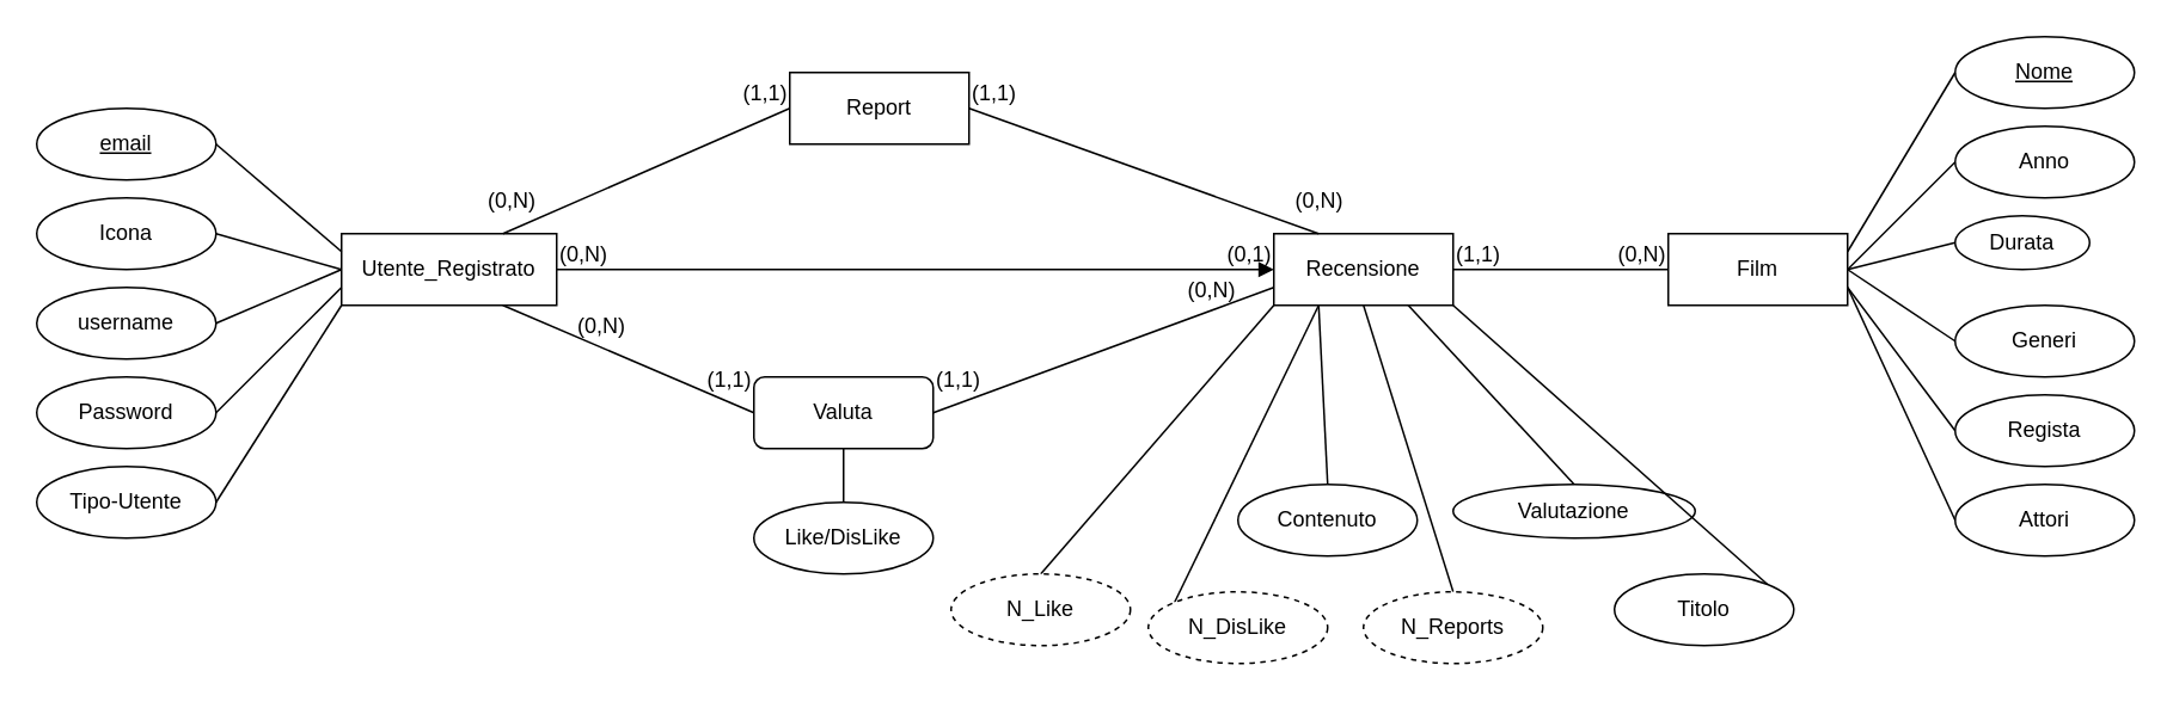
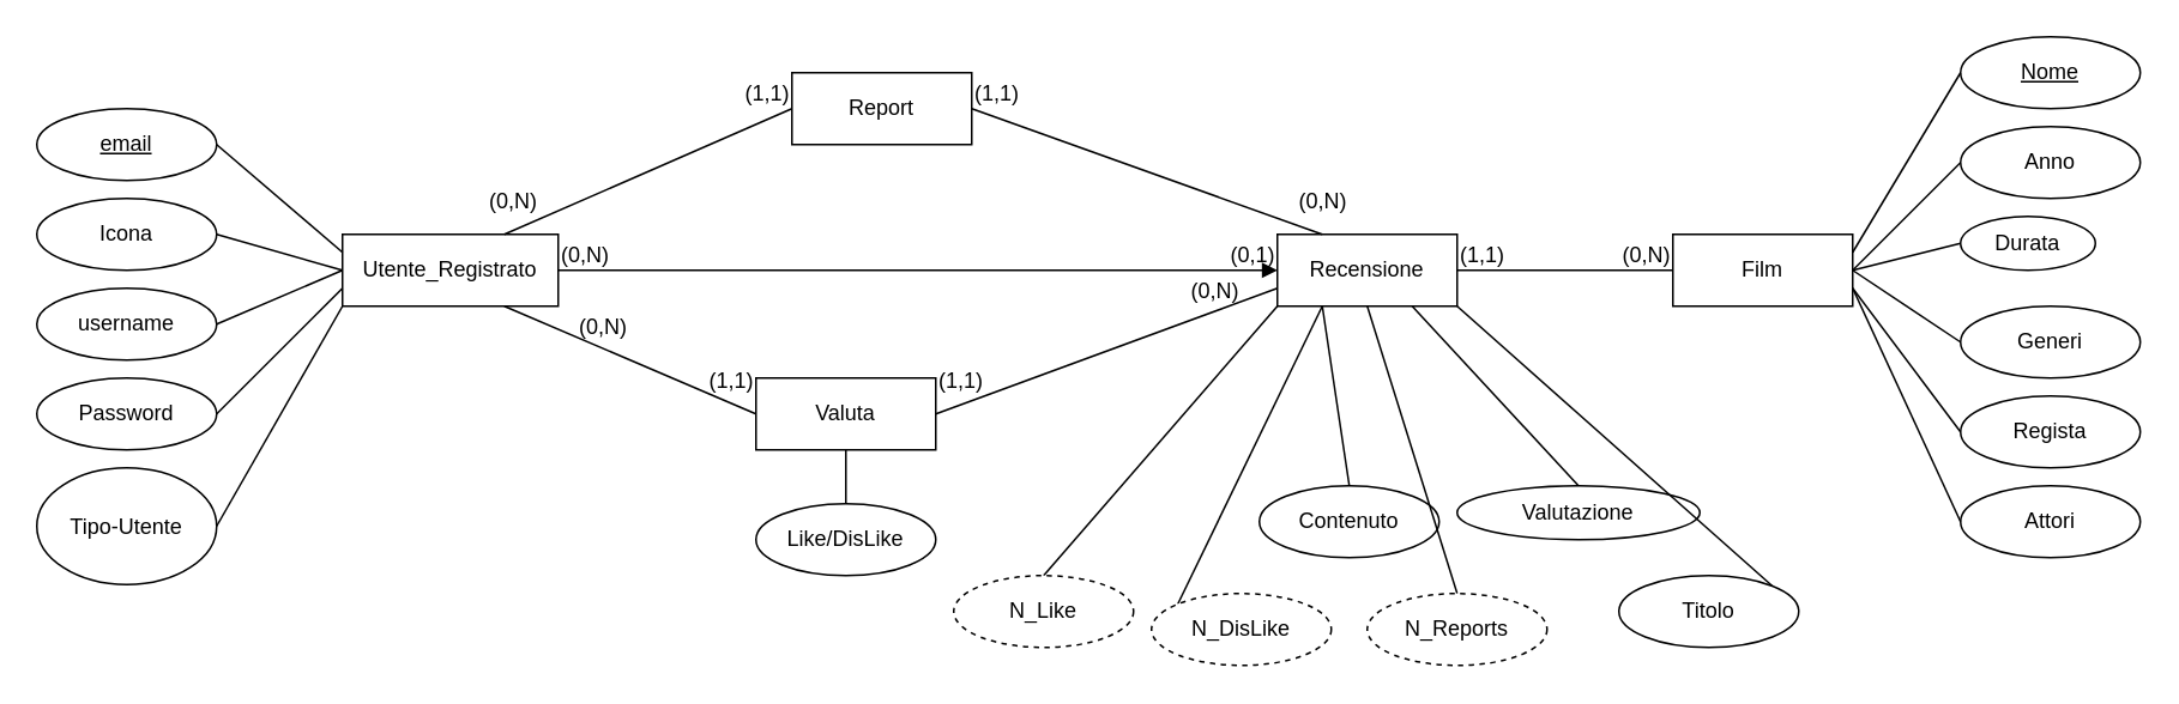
  <mxCell id="0" />
  <mxCell id="1" parent="0" />
  <mxCell id="2" value="Utente_Registrato" style="whiteSpace=wrap;html=1;align=center;" parent="1" vertex="1"><mxGeometry x="190" y="130" width="120" height="40" as="geometry" /></mxCell>
  <mxCell id="3" value="username" style="ellipse;whiteSpace=wrap;html=1;align=center;" parent="1" vertex="1"><mxGeometry x="20" y="160" width="100" height="40" as="geometry" /></mxCell>
  <mxCell id="4" value="email" style="ellipse;whiteSpace=wrap;html=1;align=center;fontStyle=4;" parent="1" vertex="1"><mxGeometry x="20" y="60" width="100" height="40" as="geometry" /></mxCell>
  <mxCell id="5" value="Password" style="ellipse;whiteSpace=wrap;html=1;align=center;" parent="1" vertex="1"><mxGeometry x="20" y="210" width="100" height="40" as="geometry" /></mxCell>
  <mxCell id="6" value="Icona" style="ellipse;whiteSpace=wrap;html=1;align=center;" parent="1" vertex="1"><mxGeometry x="20" y="110" width="100" height="40" as="geometry" /></mxCell>
  <mxCell id="7" value="" style="endArrow=none;html=1;rounded=0;exitX=1;exitY=0.5;exitDx=0;exitDy=0;entryX=0;entryY=0.25;entryDx=0;entryDy=0;" parent="1" source="4" target="2" edge="1"><mxGeometry relative="1" as="geometry"><mxPoint x="160" y="150" as="sourcePoint" /><mxPoint x="190" y="120" as="targetPoint" /></mxGeometry></mxCell>
  <mxCell id="8" value="" style="endArrow=none;html=1;rounded=0;exitX=1;exitY=0.5;exitDx=0;exitDy=0;entryX=0;entryY=0.5;entryDx=0;entryDy=0;" parent="1" source="6" target="2" edge="1"><mxGeometry relative="1" as="geometry"><mxPoint x="160" y="150" as="sourcePoint" /><mxPoint x="320" y="150" as="targetPoint" /></mxGeometry></mxCell>
  <mxCell id="9" value="" style="endArrow=none;html=1;rounded=0;exitX=1;exitY=0.5;exitDx=0;exitDy=0;entryX=0;entryY=0.5;entryDx=0;entryDy=0;" parent="1" source="3" target="2" edge="1"><mxGeometry relative="1" as="geometry"><mxPoint x="160" y="150" as="sourcePoint" /><mxPoint x="320" y="150" as="targetPoint" /></mxGeometry></mxCell>
  <mxCell id="10" value="" style="endArrow=none;html=1;rounded=0;entryX=1;entryY=0.5;entryDx=0;entryDy=0;exitX=0;exitY=0.75;exitDx=0;exitDy=0;" parent="1" source="2" target="5" edge="1"><mxGeometry relative="1" as="geometry"><mxPoint x="160" y="150" as="sourcePoint" /><mxPoint x="320" y="150" as="targetPoint" /></mxGeometry></mxCell>
- <mxCell id="11" value="Tipo-Utente" style="ellipse;whiteSpace=wrap;html=1;align=center;" parent="1" vertex="1"><mxGeometry x="20" y="260" width="100" height="40" as="geometry" /></mxCell>
+ <mxCell id="11" value="Tipo-Utente" style="ellipse;whiteSpace=wrap;html=1;align=center;" parent="1" vertex="1"><mxGeometry x="20" y="260" width="100" height="65" as="geometry" /></mxCell>
  <mxCell id="12" value="" style="endArrow=none;html=1;rounded=0;exitX=1;exitY=0.5;exitDx=0;exitDy=0;entryX=0;entryY=1;entryDx=0;entryDy=0;" parent="1" source="11" target="2" edge="1"><mxGeometry relative="1" as="geometry"><mxPoint x="150" y="279.5" as="sourcePoint" /><mxPoint x="310" y="279.5" as="targetPoint" /></mxGeometry></mxCell>
  <mxCell id="13" value="Film" style="whiteSpace=wrap;html=1;align=center;" parent="1" vertex="1"><mxGeometry x="930" y="130" width="100" height="40" as="geometry" /></mxCell>
  <mxCell id="14" value="Attori" style="ellipse;whiteSpace=wrap;html=1;align=center;" parent="1" vertex="1"><mxGeometry x="1090" y="270" width="100" height="40" as="geometry" /></mxCell>
  <mxCell id="15" value="Regista" style="ellipse;whiteSpace=wrap;html=1;align=center;" parent="1" vertex="1"><mxGeometry x="1090" y="220" width="100" height="40" as="geometry" /></mxCell>
  <mxCell id="16" value="Generi" style="ellipse;whiteSpace=wrap;html=1;align=center;" parent="1" vertex="1"><mxGeometry x="1090" y="170" width="100" height="40" as="geometry" /></mxCell>
  <mxCell id="17" value="Durata" style="ellipse;whiteSpace=wrap;html=1;align=center;" parent="1" vertex="1"><mxGeometry x="1090" y="120" width="75" height="30" as="geometry" /></mxCell>
  <mxCell id="18" value="Anno" style="ellipse;whiteSpace=wrap;html=1;align=center;" parent="1" vertex="1"><mxGeometry x="1090" y="70" width="100" height="40" as="geometry" /></mxCell>
  <mxCell id="19" value="Nome" style="ellipse;whiteSpace=wrap;html=1;align=center;fontStyle=4;" parent="1" vertex="1"><mxGeometry x="1090" y="20" width="100" height="40" as="geometry" /></mxCell>
  <mxCell id="20" value="" style="endArrow=none;html=1;rounded=0;exitX=0;exitY=0.5;exitDx=0;exitDy=0;entryX=1;entryY=0.25;entryDx=0;entryDy=0;" parent="1" source="19" target="13" edge="1"><mxGeometry relative="1" as="geometry"><mxPoint x="850" y="100" as="sourcePoint" /><mxPoint x="1010" y="100" as="targetPoint" /></mxGeometry></mxCell>
  <mxCell id="21" value="" style="endArrow=none;html=1;rounded=0;exitX=0;exitY=0.5;exitDx=0;exitDy=0;entryX=1;entryY=0.5;entryDx=0;entryDy=0;" parent="1" source="18" target="13" edge="1"><mxGeometry relative="1" as="geometry"><mxPoint x="1100" y="50" as="sourcePoint" /><mxPoint x="1020" y="110" as="targetPoint" /></mxGeometry></mxCell>
  <mxCell id="22" value="" style="endArrow=none;html=1;rounded=0;exitX=0;exitY=0.5;exitDx=0;exitDy=0;entryX=1;entryY=0.5;entryDx=0;entryDy=0;" parent="1" source="17" target="13" edge="1"><mxGeometry relative="1" as="geometry"><mxPoint x="1110" y="60" as="sourcePoint" /><mxPoint x="1030" y="120" as="targetPoint" /></mxGeometry></mxCell>
  <mxCell id="23" value="" style="endArrow=none;html=1;rounded=0;exitX=0;exitY=0.5;exitDx=0;exitDy=0;entryX=1;entryY=0.5;entryDx=0;entryDy=0;" parent="1" source="16" target="13" edge="1"><mxGeometry relative="1" as="geometry"><mxPoint x="1120" y="70" as="sourcePoint" /><mxPoint x="1040" y="130" as="targetPoint" /></mxGeometry></mxCell>
  <mxCell id="24" value="" style="endArrow=none;html=1;rounded=0;exitX=0;exitY=0.5;exitDx=0;exitDy=0;entryX=1;entryY=0.75;entryDx=0;entryDy=0;" parent="1" source="15" target="13" edge="1"><mxGeometry relative="1" as="geometry"><mxPoint x="1130" y="80" as="sourcePoint" /><mxPoint x="1050" y="140" as="targetPoint" /></mxGeometry></mxCell>
  <mxCell id="25" value="" style="endArrow=none;html=1;rounded=0;exitX=0;exitY=0.5;exitDx=0;exitDy=0;entryX=1;entryY=0.75;entryDx=0;entryDy=0;" parent="1" source="14" target="13" edge="1"><mxGeometry relative="1" as="geometry"><mxPoint x="1140" y="90" as="sourcePoint" /><mxPoint x="1060" y="150" as="targetPoint" /></mxGeometry></mxCell>
  <mxCell id="26" value="Recensione" style="whiteSpace=wrap;html=1;align=center;" parent="1" vertex="1"><mxGeometry x="710" y="130" width="100" height="40" as="geometry" /></mxCell>
  <mxCell id="27" value="Titolo" style="ellipse;whiteSpace=wrap;html=1;align=center;" parent="1" vertex="1"><mxGeometry x="900" y="320" width="100" height="40" as="geometry" /></mxCell>
- <mxCell id="28" value="Contenuto" style="ellipse;whiteSpace=wrap;html=1;align=center;" parent="1" vertex="1"><mxGeometry x="690" y="270" width="100" height="40" as="geometry" /></mxCell>
+ <mxCell id="28" value="Contenuto" style="ellipse;whiteSpace=wrap;html=1;align=center;" parent="1" vertex="1"><mxGeometry x="700" y="270" width="100" height="40" as="geometry" /></mxCell>
  <mxCell id="29" value="Valutazione" style="ellipse;whiteSpace=wrap;html=1;align=center;" parent="1" vertex="1"><mxGeometry x="810" y="270" width="135" height="30" as="geometry" /></mxCell>
  <mxCell id="30" value="" style="endArrow=none;html=1;rounded=0;exitX=0.5;exitY=0;exitDx=0;exitDy=0;entryX=0;entryY=1;entryDx=0;entryDy=0;" parent="1" source="56" target="26" edge="1"><mxGeometry relative="1" as="geometry"><mxPoint x="580" y="320" as="sourcePoint" /><mxPoint x="1040" y="210" as="targetPoint" /></mxGeometry></mxCell>
  <mxCell id="31" value="" style="endArrow=none;html=1;rounded=0;exitX=0.5;exitY=0;exitDx=0;exitDy=0;entryX=0.5;entryY=1;entryDx=0;entryDy=0;" parent="1" source="58" target="26" edge="1"><mxGeometry relative="1" as="geometry"><mxPoint x="816" y="320" as="sourcePoint" /><mxPoint x="1040" y="210" as="targetPoint" /></mxGeometry></mxCell>
  <mxCell id="32" value="" style="endArrow=none;html=1;rounded=0;exitX=0;exitY=0;exitDx=0;exitDy=0;entryX=0.25;entryY=1;entryDx=0;entryDy=0;" parent="1" source="57" target="26" edge="1"><mxGeometry relative="1" as="geometry"><mxPoint x="660.645" y="325.858" as="sourcePoint" /><mxPoint x="1040" y="210" as="targetPoint" /></mxGeometry></mxCell>
  <mxCell id="33" value="" style="endArrow=none;html=1;rounded=0;exitX=0.5;exitY=0;exitDx=0;exitDy=0;entryX=0.25;entryY=1;entryDx=0;entryDy=0;" parent="1" source="28" target="26" edge="1"><mxGeometry relative="1" as="geometry"><mxPoint x="880" y="210" as="sourcePoint" /><mxPoint x="1040" y="210" as="targetPoint" /></mxGeometry></mxCell>
  <mxCell id="34" value="" style="endArrow=none;html=1;rounded=0;exitX=0.5;exitY=0;exitDx=0;exitDy=0;entryX=0.75;entryY=1;entryDx=0;entryDy=0;" parent="1" source="29" target="26" edge="1"><mxGeometry relative="1" as="geometry"><mxPoint x="880" y="210" as="sourcePoint" /><mxPoint x="1040" y="210" as="targetPoint" /></mxGeometry></mxCell>
  <mxCell id="35" value="" style="endArrow=none;html=1;rounded=0;exitX=1;exitY=1;exitDx=0;exitDy=0;entryX=1;entryY=0;entryDx=0;entryDy=0;" parent="1" source="26" target="27" edge="1"><mxGeometry relative="1" as="geometry"><mxPoint x="880" y="210" as="sourcePoint" /><mxPoint x="1040" y="210" as="targetPoint" /></mxGeometry></mxCell>
  <mxCell id="36" value="" style="endArrow=block;html=1;rounded=0;exitX=1;exitY=0.5;exitDx=0;exitDy=0;entryX=0;entryY=0.5;entryDx=0;entryDy=0;" parent="1" source="2" target="26" edge="1"><mxGeometry relative="1" as="geometry"><mxPoint x="550" y="230" as="sourcePoint" /><mxPoint x="710" y="230" as="targetPoint" /></mxGeometry></mxCell>
  <mxCell id="37" value="(0,N)" style="resizable=0;html=1;whiteSpace=wrap;align=left;verticalAlign=bottom;" parent="36" connectable="0" vertex="1"><mxGeometry x="-1" relative="1" as="geometry" /></mxCell>
  <mxCell id="38" value="(0,1)" style="resizable=0;html=1;whiteSpace=wrap;align=right;verticalAlign=bottom;" parent="36" connectable="0" vertex="1"><mxGeometry x="1" relative="1" as="geometry" /></mxCell>
  <mxCell id="39" value="" style="endArrow=none;html=1;rounded=0;entryX=0;entryY=0.5;entryDx=0;entryDy=0;" parent="1" target="13" edge="1"><mxGeometry relative="1" as="geometry"><mxPoint x="810" y="150" as="sourcePoint" /><mxPoint x="920" y="150" as="targetPoint" /></mxGeometry></mxCell>
  <mxCell id="40" value="(1,1)" style="resizable=0;html=1;whiteSpace=wrap;align=left;verticalAlign=bottom;" parent="39" connectable="0" vertex="1"><mxGeometry x="-1" relative="1" as="geometry" /></mxCell>
  <mxCell id="41" value="(0,N)" style="resizable=0;html=1;whiteSpace=wrap;align=right;verticalAlign=bottom;" parent="39" connectable="0" vertex="1"><mxGeometry x="1" relative="1" as="geometry" /></mxCell>
  <mxCell id="42" value="Report" style="whiteSpace=wrap;html=1;align=center;" parent="1" vertex="1"><mxGeometry x="440" y="40" width="100" height="40" as="geometry" /></mxCell>
- <mxCell id="43" value="Valuta" style="whiteSpace=wrap;html=1;align=center;rounded=1;" parent="1" vertex="1"><mxGeometry x="420" y="210" width="100" height="40" as="geometry" /></mxCell>
+ <mxCell id="43" value="Valuta" style="whiteSpace=wrap;html=1;align=center;" parent="1" vertex="1"><mxGeometry x="420" y="210" width="100" height="40" as="geometry" /></mxCell>
  <mxCell id="44" value="" style="endArrow=none;html=1;rounded=0;exitX=0.75;exitY=1;exitDx=0;exitDy=0;entryX=0;entryY=0.5;entryDx=0;entryDy=0;" parent="1" source="2" target="43" edge="1"><mxGeometry relative="1" as="geometry"><mxPoint x="500" y="220" as="sourcePoint" /><mxPoint x="660" y="220" as="targetPoint" /></mxGeometry></mxCell>
  <mxCell id="45" value="(0,N)" style="resizable=0;html=1;whiteSpace=wrap;align=left;verticalAlign=bottom;" parent="44" connectable="0" vertex="1"><mxGeometry x="-1" relative="1" as="geometry"><mxPoint x="40" y="20" as="offset" /></mxGeometry></mxCell>
  <mxCell id="46" value="(1,1)" style="resizable=0;html=1;whiteSpace=wrap;align=right;verticalAlign=bottom;" parent="44" connectable="0" vertex="1"><mxGeometry x="1" relative="1" as="geometry"><mxPoint y="-10" as="offset" /></mxGeometry></mxCell>
  <mxCell id="47" value="" style="endArrow=none;html=1;rounded=0;exitX=1;exitY=0.5;exitDx=0;exitDy=0;entryX=0;entryY=0.75;entryDx=0;entryDy=0;" parent="1" source="43" target="26" edge="1"><mxGeometry relative="1" as="geometry"><mxPoint x="500" y="220" as="sourcePoint" /><mxPoint x="660" y="220" as="targetPoint" /></mxGeometry></mxCell>
  <mxCell id="48" value="(1,1&lt;span style=&quot;background-color: initial;&quot;&gt;)&lt;/span&gt;" style="resizable=0;html=1;whiteSpace=wrap;align=left;verticalAlign=bottom;" parent="47" connectable="0" vertex="1"><mxGeometry x="-1" relative="1" as="geometry"><mxPoint y="-10" as="offset" /></mxGeometry></mxCell>
  <mxCell id="49" value="(0,N)" style="resizable=0;html=1;whiteSpace=wrap;align=right;verticalAlign=bottom;" parent="47" connectable="0" vertex="1"><mxGeometry x="1" relative="1" as="geometry"><mxPoint x="-20" y="10" as="offset" /></mxGeometry></mxCell>
  <mxCell id="50" value="" style="endArrow=none;html=1;rounded=0;exitX=0.75;exitY=0;exitDx=0;exitDy=0;entryX=0;entryY=0.5;entryDx=0;entryDy=0;" parent="1" source="2" target="42" edge="1"><mxGeometry relative="1" as="geometry"><mxPoint x="500" y="220" as="sourcePoint" /><mxPoint x="660" y="220" as="targetPoint" /></mxGeometry></mxCell>
  <mxCell id="51" value="(0,N)" style="resizable=0;html=1;whiteSpace=wrap;align=left;verticalAlign=bottom;" parent="50" connectable="0" vertex="1"><mxGeometry x="-1" relative="1" as="geometry"><mxPoint x="-10" y="-10" as="offset" /></mxGeometry></mxCell>
  <mxCell id="52" value="(1,1&lt;span style=&quot;background-color: initial;&quot;&gt;)&lt;/span&gt;" style="resizable=0;html=1;whiteSpace=wrap;align=right;verticalAlign=bottom;" parent="50" connectable="0" vertex="1"><mxGeometry x="1" relative="1" as="geometry" /></mxCell>
  <mxCell id="53" value="" style="endArrow=none;html=1;rounded=0;exitX=1;exitY=0.5;exitDx=0;exitDy=0;entryX=0.25;entryY=0;entryDx=0;entryDy=0;" parent="1" source="42" target="26" edge="1"><mxGeometry relative="1" as="geometry"><mxPoint x="500" y="220" as="sourcePoint" /><mxPoint x="660" y="220" as="targetPoint" /></mxGeometry></mxCell>
  <mxCell id="54" value="(1,1)" style="resizable=0;html=1;whiteSpace=wrap;align=left;verticalAlign=bottom;" parent="53" connectable="0" vertex="1"><mxGeometry x="-1" relative="1" as="geometry" /></mxCell>
  <mxCell id="55" value="(0,N)" style="resizable=0;html=1;whiteSpace=wrap;align=right;verticalAlign=bottom;" parent="53" connectable="0" vertex="1"><mxGeometry x="1" relative="1" as="geometry"><mxPoint x="15" y="-10" as="offset" /></mxGeometry></mxCell>
  <mxCell id="56" value="N_Like" style="ellipse;whiteSpace=wrap;html=1;align=center;dashed=1;" parent="1" vertex="1"><mxGeometry x="530" y="320" width="100" height="40" as="geometry" /></mxCell>
  <mxCell id="57" value="N_DisLike" style="ellipse;whiteSpace=wrap;html=1;align=center;dashed=1;" parent="1" vertex="1"><mxGeometry x="640" y="330" width="100" height="40" as="geometry" /></mxCell>
  <mxCell id="58" value="N_Reports" style="ellipse;whiteSpace=wrap;html=1;align=center;dashed=1;" parent="1" vertex="1"><mxGeometry x="760" y="330" width="100" height="40" as="geometry" /></mxCell>
  <mxCell id="59" value="Like/DisLike" style="ellipse;whiteSpace=wrap;html=1;align=center;" parent="1" vertex="1"><mxGeometry x="420" y="280" width="100" height="40" as="geometry" /></mxCell>
  <mxCell id="60" value="" style="endArrow=none;html=1;rounded=0;exitX=0.5;exitY=1;exitDx=0;exitDy=0;entryX=0.5;entryY=0;entryDx=0;entryDy=0;" parent="1" source="43" target="59" edge="1"><mxGeometry relative="1" as="geometry"><mxPoint x="570" y="250" as="sourcePoint" /><mxPoint x="730" y="250" as="targetPoint" /></mxGeometry></mxCell>
